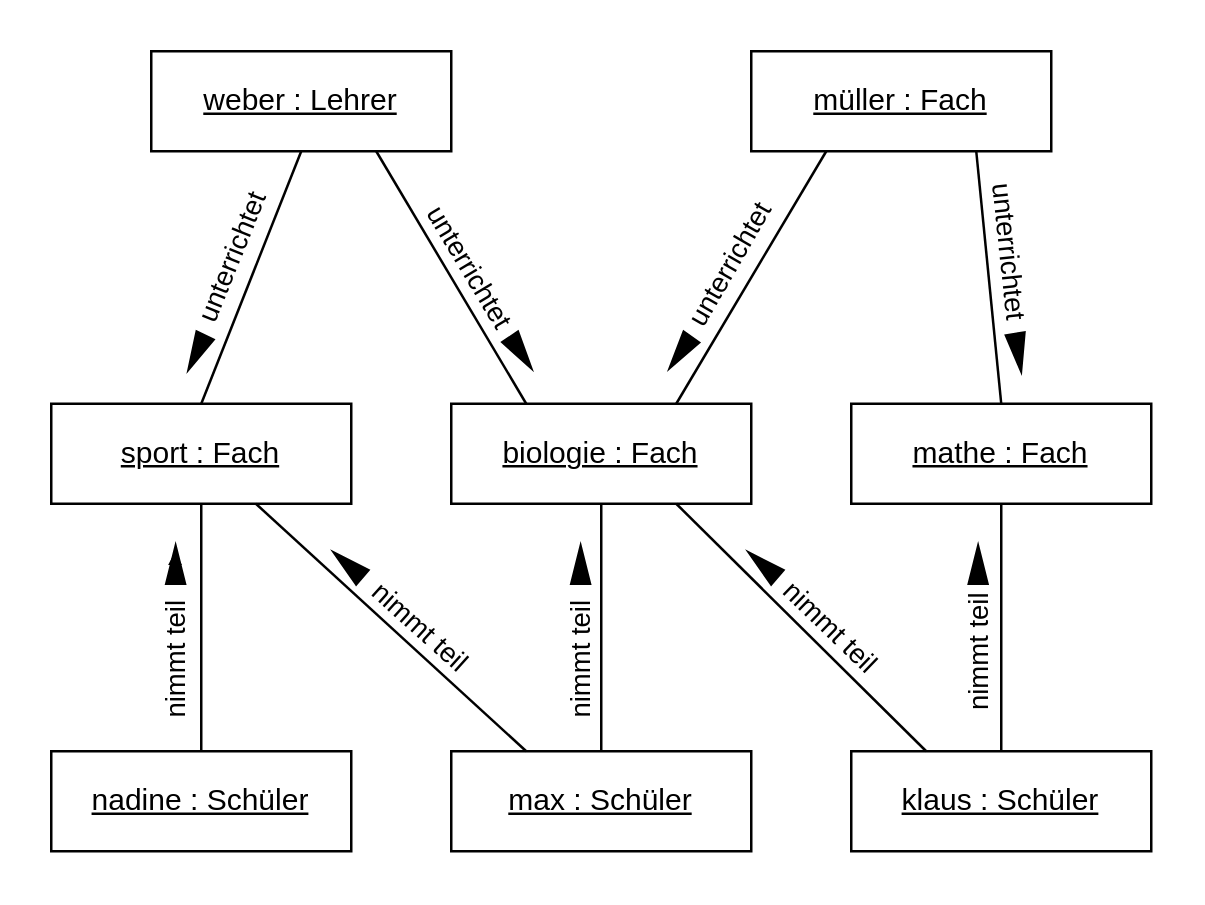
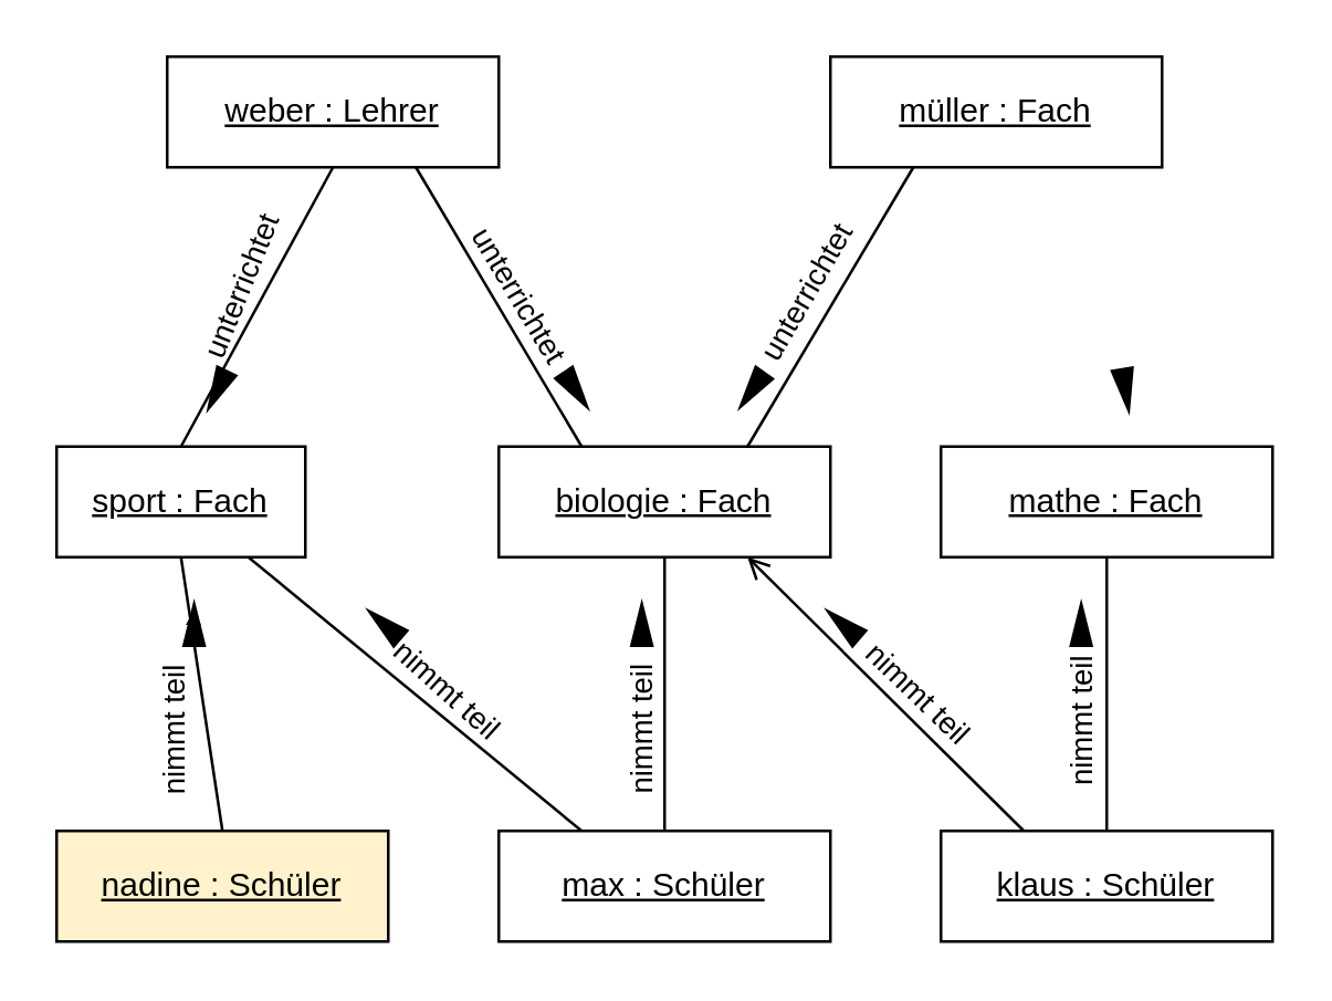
  <mxCell id="0" />
  <mxCell id="1" parent="0" />
  <mxCell id="2" value="" style="rounded=0;orthogonalLoop=1;jettySize=auto;html=1;exitX=0.5;exitY=1;exitDx=0;exitDy=0;entryX=0.5;entryY=0;entryDx=0;entryDy=0;endArrow=none;endFill=0;verticalAlign=bottom;" parent="1" source="4" target="6" edge="1"><mxGeometry relative="1" as="geometry" /></mxCell>
  <mxCell id="3" value="unterrichtet" style="edgeLabel;html=1;align=center;verticalAlign=middle;resizable=0;points=[];rotation=292;labelBackgroundColor=none;" parent="2" vertex="1" connectable="0"><mxGeometry x="-0.24" y="-1" relative="1" as="geometry"><mxPoint x="-12" y="6" as="offset" /></mxGeometry></mxCell>
  <mxCell id="4" value="&lt;u&gt;weber : Lehrer&lt;/u&gt;" style="rounded=0;whiteSpace=wrap;html=1;" parent="1" vertex="1"><mxGeometry x="60" y="20" width="120" height="40" as="geometry" /></mxCell>
  <mxCell id="5" value="&lt;u&gt;müller : Fach&lt;/u&gt;" style="rounded=0;whiteSpace=wrap;html=1;" parent="1" vertex="1"><mxGeometry x="300" y="20" width="120" height="40" as="geometry" /></mxCell>
- <mxCell id="6" value="&lt;u&gt;sport : Fach&lt;/u&gt;" style="rounded=0;whiteSpace=wrap;html=1;" parent="1" vertex="1"><mxGeometry x="20" y="161" width="120" height="40" as="geometry" /></mxCell>
+ <mxCell id="6" value="&lt;u&gt;sport : Fach&lt;/u&gt;" style="rounded=0;whiteSpace=wrap;html=1;" parent="1" vertex="1"><mxGeometry x="20" y="161" width="90" height="40" as="geometry" /></mxCell>
  <mxCell id="7" value="&lt;u&gt;biologie : Fach&lt;/u&gt;" style="rounded=0;whiteSpace=wrap;html=1;" parent="1" vertex="1"><mxGeometry x="180" y="161" width="120" height="40" as="geometry" /></mxCell>
  <mxCell id="8" value="&lt;u&gt;mathe : Fach&lt;/u&gt;" style="rounded=0;whiteSpace=wrap;html=1;" parent="1" vertex="1"><mxGeometry x="340" y="161" width="120" height="40" as="geometry" /></mxCell>
- <mxCell id="9" value="&lt;u&gt;nadine : Schüler&lt;br&gt;&lt;/u&gt;" style="rounded=0;whiteSpace=wrap;html=1;" parent="1" vertex="1"><mxGeometry x="20" y="300" width="120" height="40" as="geometry" /></mxCell>
+ <mxCell id="9" value="&lt;u&gt;nadine : Schüler&lt;br&gt;&lt;/u&gt;" style="rounded=0;whiteSpace=wrap;html=1;fillColor=#fff2cc;" parent="1" vertex="1"><mxGeometry x="20" y="300" width="120" height="40" as="geometry" /></mxCell>
  <mxCell id="10" value="&lt;div&gt;&lt;u&gt;max : Schüler&lt;/u&gt;&lt;/div&gt;" style="rounded=0;whiteSpace=wrap;html=1;" parent="1" vertex="1"><mxGeometry x="180" y="300" width="120" height="40" as="geometry" /></mxCell>
  <mxCell id="11" value="&lt;u&gt;klaus : Schüler&lt;br&gt;&lt;/u&gt;" style="rounded=0;whiteSpace=wrap;html=1;" parent="1" vertex="1"><mxGeometry x="340" y="300" width="120" height="40" as="geometry" /></mxCell>
  <mxCell id="12" value="" style="endArrow=none;html=1;rounded=0;entryX=0.25;entryY=0;entryDx=0;entryDy=0;exitX=0.75;exitY=1;exitDx=0;exitDy=0;endFill=0;verticalAlign=bottom;" parent="1" source="4" target="7" edge="1"><mxGeometry width="50" height="50" relative="1" as="geometry"><mxPoint x="250" y="220" as="sourcePoint" /><mxPoint x="300" y="170" as="targetPoint" /></mxGeometry></mxCell>
  <mxCell id="13" value="unterrichtet" style="edgeLabel;html=1;align=center;verticalAlign=middle;resizable=0;points=[];rotation=59;labelBackgroundColor=none;" parent="12" vertex="1" connectable="0"><mxGeometry x="-0.282" y="-2" relative="1" as="geometry"><mxPoint x="18" y="8" as="offset" /></mxGeometry></mxCell>
  <mxCell id="14" value="" style="endArrow=none;html=1;rounded=0;entryX=0.75;entryY=0;entryDx=0;entryDy=0;exitX=0.25;exitY=1;exitDx=0;exitDy=0;endFill=0;verticalAlign=bottom;" parent="1" source="5" target="7" edge="1"><mxGeometry width="50" height="50" relative="1" as="geometry"><mxPoint x="209" y="70" as="sourcePoint" /><mxPoint x="269" y="130" as="targetPoint" /></mxGeometry></mxCell>
  <mxCell id="15" value="unterrichtet" style="edgeLabel;html=1;align=center;verticalAlign=middle;resizable=0;points=[];rotation=-60;labelBackgroundColor=none;" parent="14" vertex="1" connectable="0"><mxGeometry x="-0.173" y="1" relative="1" as="geometry"><mxPoint x="-15" y="4" as="offset" /></mxGeometry></mxCell>
- <mxCell id="16" value="" style="endArrow=none;html=1;rounded=0;entryX=0.5;entryY=0;entryDx=0;entryDy=0;exitX=0.75;exitY=1;exitDx=0;exitDy=0;endFill=0;verticalAlign=bottom;" parent="1" source="5" target="8" edge="1"><mxGeometry x="-0.002" width="50" height="50" relative="1" as="geometry"><mxPoint x="170" y="80" as="sourcePoint" /><mxPoint x="230" y="140" as="targetPoint" /><mxPoint as="offset" /></mxGeometry></mxCell>
- <mxCell id="17" value="unterrichtet" style="edgeLabel;html=1;align=center;verticalAlign=middle;resizable=0;points=[];rotation=84;labelBackgroundColor=none;" parent="16" vertex="1" connectable="0"><mxGeometry x="-0.242" relative="1" as="geometry"><mxPoint x="10" y="2" as="offset" /></mxGeometry></mxCell>
  <mxCell id="18" value="" style="endArrow=none;html=1;rounded=0;exitX=0.5;exitY=0;exitDx=0;exitDy=0;entryX=0.5;entryY=1;entryDx=0;entryDy=0;verticalAlign=top;endFill=0;" parent="1" source="9" target="6" edge="1"><mxGeometry width="50" height="50" relative="1" as="geometry"><mxPoint x="250" y="240" as="sourcePoint" /><mxPoint x="300" y="190" as="targetPoint" /></mxGeometry></mxCell>
  <mxCell id="19" value="nimmt teil" style="edgeLabel;html=1;align=center;verticalAlign=middle;resizable=0;points=[];rotation=-90;labelBackgroundColor=none;" parent="18" vertex="1" connectable="0"><mxGeometry x="-0.072" y="-2" relative="1" as="geometry"><mxPoint x="-13" y="11" as="offset" /></mxGeometry></mxCell>
  <mxCell id="20" value="" style="endArrow=none;html=1;rounded=0;exitX=0.5;exitY=0;exitDx=0;exitDy=0;entryX=0.5;entryY=1;entryDx=0;entryDy=0;verticalAlign=top;endFill=0;" parent="1" source="10" target="7" edge="1"><mxGeometry width="50" height="50" relative="1" as="geometry"><mxPoint x="90" y="250" as="sourcePoint" /><mxPoint x="90" y="190" as="targetPoint" /></mxGeometry></mxCell>
  <mxCell id="21" value="nimmt teil" style="edgeLabel;html=1;align=center;verticalAlign=middle;resizable=0;points=[];rotation=-90;labelBackgroundColor=none;" parent="20" vertex="1" connectable="0"><mxGeometry x="0.051" relative="1" as="geometry"><mxPoint x="-9" y="17" as="offset" /></mxGeometry></mxCell>
  <mxCell id="22" value="" style="endArrow=none;html=1;rounded=0;exitX=0.25;exitY=0;exitDx=0;exitDy=0;endFill=0;verticalAlign=top;horizontal=1;" parent="1" source="10" target="6" edge="1"><mxGeometry width="50" height="50" relative="1" as="geometry"><mxPoint x="250" y="250" as="sourcePoint" /><mxPoint x="250" y="190" as="targetPoint" /></mxGeometry></mxCell>
  <mxCell id="23" value="nimmt teil" style="edgeLabel;html=1;align=center;verticalAlign=middle;resizable=0;points=[];rotation=42;labelBackgroundColor=none;" parent="22" vertex="1" connectable="0"><mxGeometry x="-0.032" relative="1" as="geometry"><mxPoint x="10" y="-3" as="offset" /></mxGeometry></mxCell>
- <mxCell id="24" value="" style="endArrow=none;html=1;rounded=0;exitX=0.25;exitY=0;exitDx=0;exitDy=0;entryX=0.75;entryY=1;entryDx=0;entryDy=0;verticalAlign=top;endFill=0;" parent="1" source="11" target="7" edge="1"><mxGeometry width="50" height="50" relative="1" as="geometry"><mxPoint x="260" y="260" as="sourcePoint" /><mxPoint x="260" y="200" as="targetPoint" /></mxGeometry></mxCell>
+ <mxCell id="24" value="" style="endArrow=open;html=1;rounded=0;exitX=0.25;exitY=0;exitDx=0;exitDy=0;entryX=0.75;entryY=1;entryDx=0;entryDy=0;verticalAlign=top;endFill=0;" parent="1" source="11" target="7" edge="1"><mxGeometry width="50" height="50" relative="1" as="geometry"><mxPoint x="260" y="260" as="sourcePoint" /><mxPoint x="260" y="200" as="targetPoint" /></mxGeometry></mxCell>
  <mxCell id="25" value="nimmt teil" style="edgeLabel;html=1;align=center;verticalAlign=middle;resizable=0;points=[];rotation=44;labelBackgroundColor=none;" parent="24" vertex="1" connectable="0"><mxGeometry x="-0.107" y="-2" relative="1" as="geometry"><mxPoint x="5" y="-5" as="offset" /></mxGeometry></mxCell>
  <mxCell id="26" value="" style="endArrow=none;html=1;rounded=0;exitX=0.5;exitY=0;exitDx=0;exitDy=0;entryX=0.5;entryY=1;entryDx=0;entryDy=0;verticalAlign=top;endFill=0;" parent="1" source="11" target="8" edge="1"><mxGeometry width="50" height="50" relative="1" as="geometry"><mxPoint x="270" y="270" as="sourcePoint" /><mxPoint x="270" y="210" as="targetPoint" /></mxGeometry></mxCell>
  <mxCell id="27" value="nimmt teil" style="edgeLabel;html=1;align=center;verticalAlign=middle;resizable=0;points=[];rotation=-90;labelBackgroundColor=none;" parent="26" vertex="1" connectable="0"><mxGeometry x="-0.195" y="1" relative="1" as="geometry"><mxPoint x="-9" y="2" as="offset" /></mxGeometry></mxCell>
  <mxCell id="28" value="^" style="triangle;whiteSpace=wrap;html=1;dashed=0;direction=north;fillColor=#000000;aspect=fixed;" parent="1" vertex="1"><mxGeometry x="66" y="218" width="7.5" height="15" as="geometry" /></mxCell>
  <mxCell id="29" value="" style="triangle;whiteSpace=wrap;html=1;dashed=0;direction=north;fillColor=#000000;aspect=fixed;rotation=311;" parent="1" vertex="1"><mxGeometry x="135" y="218" width="7.5" height="15" as="geometry" /></mxCell>
  <mxCell id="30" value="" style="triangle;whiteSpace=wrap;html=1;dashed=0;direction=north;fillColor=#000000;aspect=fixed;rotation=311;" parent="1" vertex="1"><mxGeometry x="301" y="218" width="7.5" height="15" as="geometry" /></mxCell>
  <mxCell id="31" value="" style="triangle;whiteSpace=wrap;html=1;dashed=0;direction=north;fillColor=#000000;aspect=fixed;" parent="1" vertex="1"><mxGeometry x="228" y="218" width="7.5" height="15" as="geometry" /></mxCell>
  <mxCell id="32" value="" style="triangle;whiteSpace=wrap;html=1;dashed=0;direction=north;fillColor=#000000;aspect=fixed;" parent="1" vertex="1"><mxGeometry x="387" y="218" width="7.5" height="15" as="geometry" /></mxCell>
  <mxCell id="33" value="" style="triangle;whiteSpace=wrap;html=1;dashed=0;direction=north;fillColor=#000000;aspect=fixed;rotation=206;" parent="1" vertex="1"><mxGeometry x="74.5" y="133" width="7.5" height="15" as="geometry" /></mxCell>
  <mxCell id="34" value="" style="triangle;whiteSpace=wrap;html=1;dashed=0;direction=north;fillColor=#000000;aspect=fixed;rotation=215;" parent="1" vertex="1"><mxGeometry x="268" y="133" width="7.5" height="15" as="geometry" /></mxCell>
  <mxCell id="35" value="" style="triangle;whiteSpace=wrap;html=1;dashed=0;direction=north;fillColor=#000000;aspect=fixed;rotation=146;" parent="1" vertex="1"><mxGeometry x="204" y="133" width="7.5" height="15" as="geometry" /></mxCell>
  <mxCell id="36" value="" style="triangle;whiteSpace=wrap;html=1;dashed=0;direction=north;fillColor=#000000;aspect=fixed;rotation=171;" parent="1" vertex="1"><mxGeometry x="403" y="133" width="7.5" height="15" as="geometry" /></mxCell>
